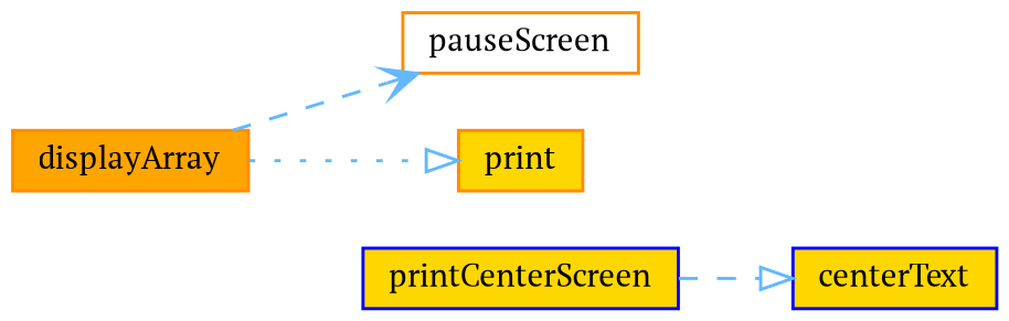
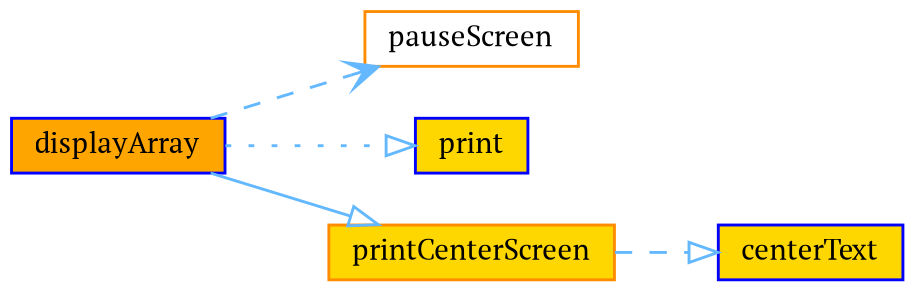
  digraph {
    fontname="PT Serif"
    rankdir=LR
    node [color=darkorange fillcolor=gold fontname="PT Serif" fontsize=10 shape=box style=filled]
    edge [arrowhead=onormal color=steelblue1 fontname="PT Serif" fontsize=10 labelfontname=Helvetica labelfontsize=10 style=dashed]
-   n1 [fillcolor=orange fontcolor=black height=0.2 label=displayArray width=0.4]
+   n1 [color=blue fillcolor=orange fontcolor=black height=0.2 label=displayArray width=0.4]
    n2 [fillcolor=white height=0.2 label=pauseScreen width=0.4]
-   n3 [height=0.2 label=print width=0.4]
-   n4 [color=blue height=0.2 label=printCenterScreen width=0.4]
+   n3 [color=blue height=0.2 label=print width=0.4]
+   n4 [height=0.2 label=printCenterScreen width=0.4]
    n5 [color=blue height=0.2 label=centerText width=0.4]
    n1 -> n2 [arrowhead=vee]
    n1 -> n3 [style=dotted]
+   n1 -> n4 [style=solid]
    n4 -> n5
  }
